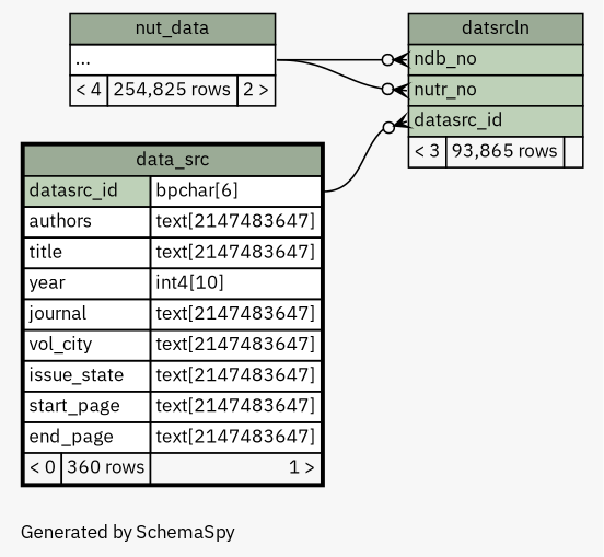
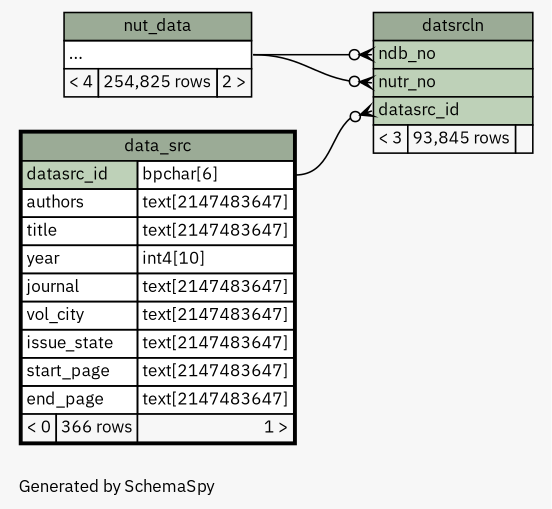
  digraph {
    bgcolor="#f7f7f7"
    fontname="IBM Plex Sans"
    fontsize=11
    label="\nGenerated by SchemaSpy"
    labeljust=l
    nodesep=0.18
    rankdir=RL
    ranksep=0.46
    node [fontname="IBM Plex Sans" fontsize=11 shape=plaintext]
    edge [arrowhead=none arrowsize=0.8 arrowtail=crowodot dir=back fontname="IBM Plex Sans" headport="elipses:e"]
-   n1 [label=<     <TABLE BORDER="0" CELLBORDER="1" CELLSPACING="0" BGCOLOR="#ffffff">       <TR><TD COLSPAN="3" BGCOLOR="#9bab96" ALIGN="CENTER">datsrcln</TD></TR>       <TR><TD PORT="ndb_no" COLSPAN="3" BGCOLOR="#bed1b8" ALIGN="LEFT">ndb_no</TD></TR>       <TR><TD PORT="nutr_no" COLSPAN="3" BGCOLOR="#bed1b8" ALIGN="LEFT">nutr_no</TD></TR>       <TR><TD PORT="datasrc_id" COLSPAN="3" BGCOLOR="#bed1b8" ALIGN="LEFT">datasrc_id</TD></TR>       <TR><TD ALIGN="LEFT" BGCOLOR="#f7f7f7">&lt; 3</TD><TD ALIGN="RIGHT" BGCOLOR="#f7f7f7">93,865 rows</TD><TD ALIGN="RIGHT" BGCOLOR="#f7f7f7">  </TD></TR>     </TABLE>>]
-   n2 [label=<     <TABLE BORDER="2" CELLBORDER="1" CELLSPACING="0" BGCOLOR="#ffffff">       <TR><TD COLSPAN="3" BGCOLOR="#9bab96" ALIGN="CENTER">data_src</TD></TR>       <TR><TD PORT="datasrc_id" COLSPAN="2" BGCOLOR="#bed1b8" ALIGN="LEFT">datasrc_id</TD><TD PORT="datasrc_id.type" ALIGN="LEFT">bpchar[6]</TD></TR>       <TR><TD PORT="authors" COLSPAN="2" ALIGN="LEFT">authors</TD><TD PORT="authors.type" ALIGN="LEFT">text[2147483647]</TD></TR>       <TR><TD PORT="title" COLSPAN="2" ALIGN="LEFT">title</TD><TD PORT="title.type" ALIGN="LEFT">text[2147483647]</TD></TR>       <TR><TD PORT="year" COLSPAN="2" ALIGN="LEFT">year</TD><TD PORT="year.type" ALIGN="LEFT">int4[10]</TD></TR>       <TR><TD PORT="journal" COLSPAN="2" ALIGN="LEFT">journal</TD><TD PORT="journal.type" ALIGN="LEFT">text[2147483647]</TD></TR>       <TR><TD PORT="vol_city" COLSPAN="2" ALIGN="LEFT">vol_city</TD><TD PORT="vol_city.type" ALIGN="LEFT">text[2147483647]</TD></TR>       <TR><TD PORT="issue_state" COLSPAN="2" ALIGN="LEFT">issue_state</TD><TD PORT="issue_state.type" ALIGN="LEFT">text[2147483647]</TD></TR>       <TR><TD PORT="start_page" COLSPAN="2" ALIGN="LEFT">start_page</TD><TD PORT="start_page.type" ALIGN="LEFT">text[2147483647]</TD></TR>       <TR><TD PORT="end_page" COLSPAN="2" ALIGN="LEFT">end_page</TD><TD PORT="end_page.type" ALIGN="LEFT">text[2147483647]</TD></TR>       <TR><TD ALIGN="LEFT" BGCOLOR="#f7f7f7">&lt; 0</TD><TD ALIGN="RIGHT" BGCOLOR="#f7f7f7">360 rows</TD><TD ALIGN="RIGHT" BGCOLOR="#f7f7f7">1 &gt;</TD></TR>     </TABLE>>]
+   n1 [label=<     <TABLE BORDER="0" CELLBORDER="1" CELLSPACING="0" BGCOLOR="#ffffff">       <TR><TD COLSPAN="3" BGCOLOR="#9bab96" ALIGN="CENTER">datsrcln</TD></TR>       <TR><TD PORT="ndb_no" COLSPAN="3" BGCOLOR="#bed1b8" ALIGN="LEFT">ndb_no</TD></TR>       <TR><TD PORT="nutr_no" COLSPAN="3" BGCOLOR="#bed1b8" ALIGN="LEFT">nutr_no</TD></TR>       <TR><TD PORT="datasrc_id" COLSPAN="3" BGCOLOR="#bed1b8" ALIGN="LEFT">datasrc_id</TD></TR>       <TR><TD ALIGN="LEFT" BGCOLOR="#f7f7f7">&lt; 3</TD><TD ALIGN="RIGHT" BGCOLOR="#f7f7f7">93,845 rows</TD><TD ALIGN="RIGHT" BGCOLOR="#f7f7f7">  </TD></TR>     </TABLE>>]
+   n2 [label=<     <TABLE BORDER="2" CELLBORDER="1" CELLSPACING="0" BGCOLOR="#ffffff">       <TR><TD COLSPAN="3" BGCOLOR="#9bab96" ALIGN="CENTER">data_src</TD></TR>       <TR><TD PORT="datasrc_id" COLSPAN="2" BGCOLOR="#bed1b8" ALIGN="LEFT">datasrc_id</TD><TD PORT="datasrc_id.type" ALIGN="LEFT">bpchar[6]</TD></TR>       <TR><TD PORT="authors" COLSPAN="2" ALIGN="LEFT">authors</TD><TD PORT="authors.type" ALIGN="LEFT">text[2147483647]</TD></TR>       <TR><TD PORT="title" COLSPAN="2" ALIGN="LEFT">title</TD><TD PORT="title.type" ALIGN="LEFT">text[2147483647]</TD></TR>       <TR><TD PORT="year" COLSPAN="2" ALIGN="LEFT">year</TD><TD PORT="year.type" ALIGN="LEFT">int4[10]</TD></TR>       <TR><TD PORT="journal" COLSPAN="2" ALIGN="LEFT">journal</TD><TD PORT="journal.type" ALIGN="LEFT">text[2147483647]</TD></TR>       <TR><TD PORT="vol_city" COLSPAN="2" ALIGN="LEFT">vol_city</TD><TD PORT="vol_city.type" ALIGN="LEFT">text[2147483647]</TD></TR>       <TR><TD PORT="issue_state" COLSPAN="2" ALIGN="LEFT">issue_state</TD><TD PORT="issue_state.type" ALIGN="LEFT">text[2147483647]</TD></TR>       <TR><TD PORT="start_page" COLSPAN="2" ALIGN="LEFT">start_page</TD><TD PORT="start_page.type" ALIGN="LEFT">text[2147483647]</TD></TR>       <TR><TD PORT="end_page" COLSPAN="2" ALIGN="LEFT">end_page</TD><TD PORT="end_page.type" ALIGN="LEFT">text[2147483647]</TD></TR>       <TR><TD ALIGN="LEFT" BGCOLOR="#f7f7f7">&lt; 0</TD><TD ALIGN="RIGHT" BGCOLOR="#f7f7f7">366 rows</TD><TD ALIGN="RIGHT" BGCOLOR="#f7f7f7">1 &gt;</TD></TR>     </TABLE>>]
    n3 [label=<     <TABLE BORDER="0" CELLBORDER="1" CELLSPACING="0" BGCOLOR="#ffffff">       <TR><TD COLSPAN="3" BGCOLOR="#9bab96" ALIGN="CENTER">nut_data</TD></TR>       <TR><TD PORT="elipses" COLSPAN="3" ALIGN="LEFT">...</TD></TR>       <TR><TD ALIGN="LEFT" BGCOLOR="#f7f7f7">&lt; 4</TD><TD ALIGN="RIGHT" BGCOLOR="#f7f7f7">254,825 rows</TD><TD ALIGN="RIGHT" BGCOLOR="#f7f7f7">2 &gt;</TD></TR>     </TABLE>>]
    n1 -> n2 [headport="datasrc_id.type:e" tailport="datasrc_id:w"]
    n1 -> n3 [tailport="ndb_no:w"]
    n1 -> n3 [tailport="nutr_no:w"]
  }
